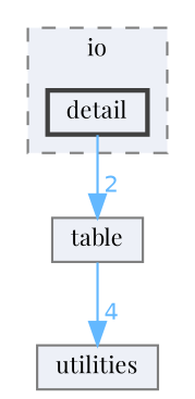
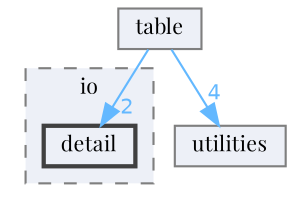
  digraph {
    compound=true
    fontname="Playfair Display"
    node [color=grey50 fillcolor="#edf0f7" fontname="Playfair Display" fontsize=10 shape=box style=filled]
    edge [color=steelblue1 fontcolor=steelblue1 fontname="Playfair Display" fontsize=10 labeldistance=1.5 labelfontname=Helvetica labelfontsize=10]
    n1 [color=grey25 height=0.2 label=detail style="filled,bold" width=0.4]
    n2 [height=0.2 label=table width=0.4]
    n3 [height=0.2 label=utilities width=0.4]
    subgraph cluster_1 {
      bgcolor="#edf0f7"
      fontsize=10
      label=io
      pencolor=grey50
      style="filled,dashed"
      n1
    }
-   n1 -> n2 [headlabel=2]
+   n2 -> n1 [headlabel=2]
    n2 -> n3 [headlabel=4]
  }
